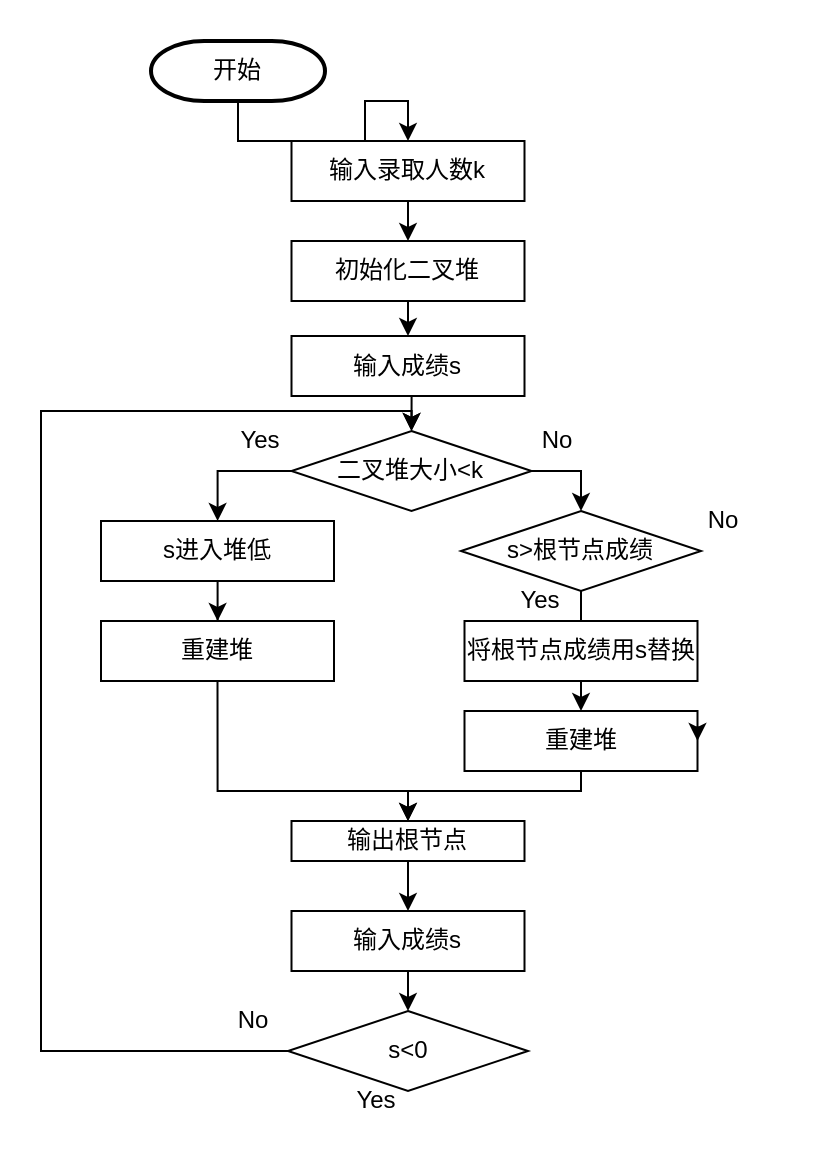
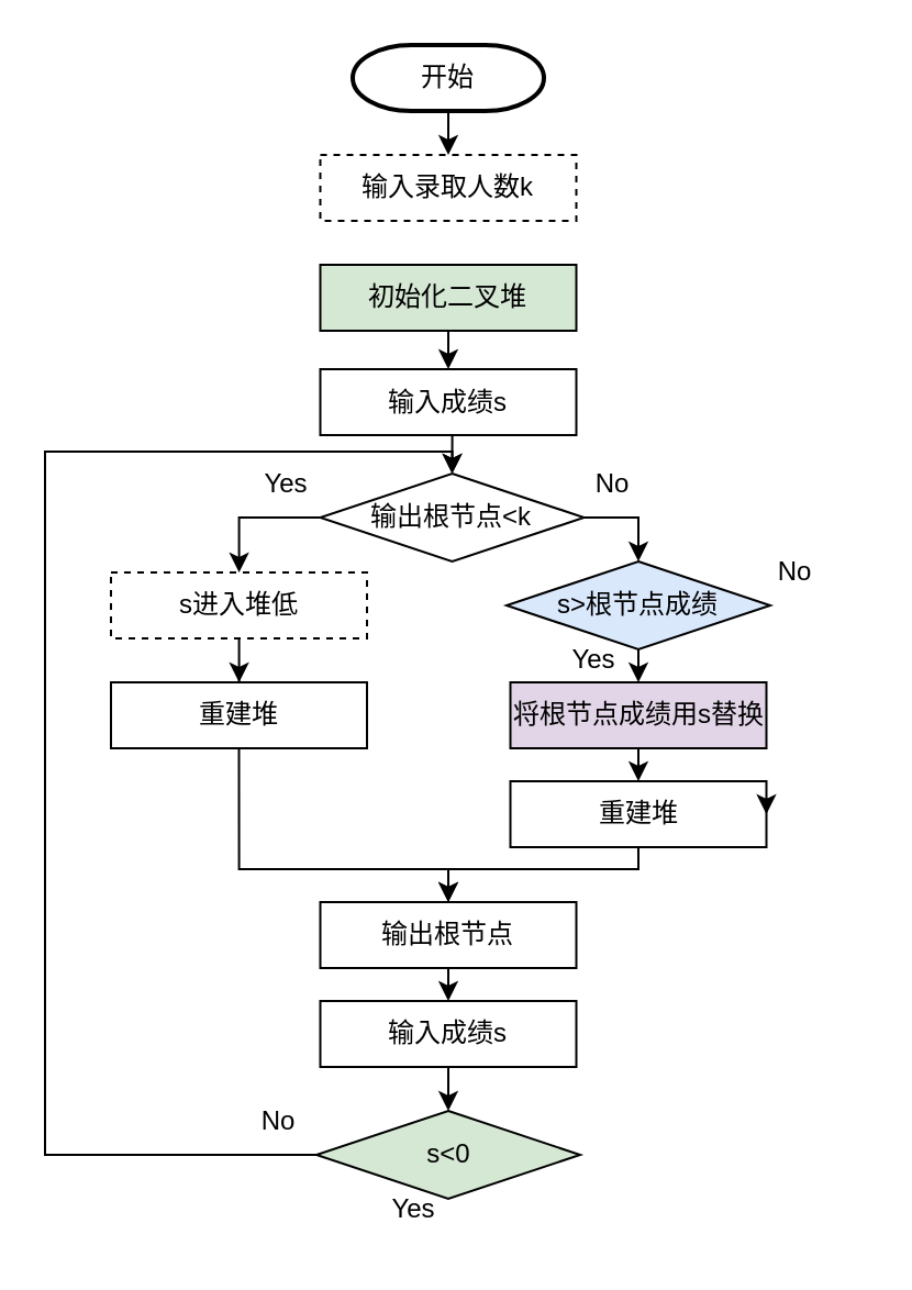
  <mxCell id="0" />
  <mxCell id="1" parent="0" />
  <mxCell id="2" style="edgeStyle=orthogonalEdgeStyle;rounded=0;orthogonalLoop=1;jettySize=auto;html=1;exitX=0;exitY=0.5;exitDx=0;exitDy=0;entryX=0.5;entryY=0;entryDx=0;entryDy=0;" edge="1" parent="1" source="3" target="15"><mxGeometry relative="1" as="geometry"><Array as="points"><mxPoint x="20" y="525" /><mxPoint x="20" y="205" /><mxPoint x="205" y="205" /></Array></mxGeometry></mxCell>
- <mxCell id="3" value="s&amp;lt;0" style="rhombus;whiteSpace=wrap;html=1;" parent="1" vertex="1"><mxGeometry x="143.5" y="505" width="120" height="40" as="geometry" /></mxCell>
+ <mxCell id="3" value="s&amp;lt;0" style="rhombus;whiteSpace=wrap;html=1;fillColor=#d5e8d4;" parent="1" vertex="1"><mxGeometry x="143.5" y="505" width="120" height="40" as="geometry" /></mxCell>
  <mxCell id="4" value="No" style="text;html=1;strokeColor=none;fillColor=none;align=center;verticalAlign=middle;whiteSpace=wrap;rounded=0;" parent="1" vertex="1"><mxGeometry x="247" y="205" width="63" height="30" as="geometry" /></mxCell>
  <mxCell id="5" value="Yes" style="text;html=1;strokeColor=none;fillColor=none;align=center;verticalAlign=middle;whiteSpace=wrap;rounded=0;" parent="1" vertex="1"><mxGeometry x="100" y="205" width="60" height="30" as="geometry" /></mxCell>
  <mxCell id="6" value="Yes" style="text;html=1;strokeColor=none;fillColor=none;align=center;verticalAlign=middle;whiteSpace=wrap;rounded=0;" parent="1" vertex="1"><mxGeometry x="158.25" y="535" width="60" height="30" as="geometry" /></mxCell>
  <mxCell id="7" style="edgeStyle=orthogonalEdgeStyle;rounded=0;orthogonalLoop=1;jettySize=auto;html=1;exitX=0.5;exitY=1;exitDx=0;exitDy=0;exitPerimeter=0;entryX=0.5;entryY=0;entryDx=0;entryDy=0;" edge="1" parent="1" source="8" target="10"><mxGeometry relative="1" as="geometry" /></mxCell>
- <mxCell id="8" value="开始" style="strokeWidth=2;html=1;shape=mxgraph.flowchart.terminator;whiteSpace=wrap;" vertex="1" parent="1"><mxGeometry x="75" y="20" width="87" height="30" as="geometry" /></mxCell>
- <mxCell id="9" style="edgeStyle=orthogonalEdgeStyle;rounded=0;orthogonalLoop=1;jettySize=auto;html=1;exitX=0.5;exitY=1;exitDx=0;exitDy=0;entryX=0.5;entryY=0;entryDx=0;entryDy=0;" edge="1" parent="1" source="10" target="12"><mxGeometry relative="1" as="geometry" /></mxCell>
- <mxCell id="10" value="输入录取人数k" style="rounded=0;whiteSpace=wrap;html=1;" vertex="1" parent="1"><mxGeometry x="145.25" y="70" width="116.5" height="30" as="geometry" /></mxCell>
+ <mxCell id="8" value="开始" style="strokeWidth=2;html=1;shape=mxgraph.flowchart.terminator;whiteSpace=wrap;" vertex="1" parent="1"><mxGeometry x="160" y="20" width="87" height="30" as="geometry" /></mxCell>
+ <mxCell id="10" value="输入录取人数k" style="rounded=0;whiteSpace=wrap;html=1;dashed=1;" vertex="1" parent="1"><mxGeometry x="145.25" y="70" width="116.5" height="30" as="geometry" /></mxCell>
  <mxCell id="11" style="edgeStyle=orthogonalEdgeStyle;rounded=0;orthogonalLoop=1;jettySize=auto;html=1;exitX=0.5;exitY=1;exitDx=0;exitDy=0;entryX=0.5;entryY=0;entryDx=0;entryDy=0;" edge="1" parent="1" source="12" target="19"><mxGeometry relative="1" as="geometry" /></mxCell>
- <mxCell id="12" value="初始化二叉堆" style="rounded=0;whiteSpace=wrap;html=1;" vertex="1" parent="1"><mxGeometry x="145.25" y="120" width="116.5" height="30" as="geometry" /></mxCell>
+ <mxCell id="12" value="初始化二叉堆" style="rounded=0;whiteSpace=wrap;html=1;fillColor=#d5e8d4;" vertex="1" parent="1"><mxGeometry x="145.25" y="120" width="116.5" height="30" as="geometry" /></mxCell>
  <mxCell id="13" style="edgeStyle=orthogonalEdgeStyle;rounded=0;orthogonalLoop=1;jettySize=auto;html=1;exitX=0;exitY=0.5;exitDx=0;exitDy=0;" edge="1" parent="1" source="15" target="17"><mxGeometry relative="1" as="geometry" /></mxCell>
  <mxCell id="14" style="edgeStyle=orthogonalEdgeStyle;rounded=0;orthogonalLoop=1;jettySize=auto;html=1;exitX=1;exitY=0.5;exitDx=0;exitDy=0;entryX=0.5;entryY=0;entryDx=0;entryDy=0;" edge="1" parent="1" source="15" target="23"><mxGeometry relative="1" as="geometry" /></mxCell>
- <mxCell id="15" value="二叉堆大小&amp;lt;k" style="rhombus;whiteSpace=wrap;html=1;" vertex="1" parent="1"><mxGeometry x="145.25" y="215" width="120" height="40" as="geometry" /></mxCell>
+ <mxCell id="15" value="输出根节点&amp;lt;k" style="rhombus;whiteSpace=wrap;html=1;" vertex="1" parent="1"><mxGeometry x="145.25" y="215" width="120" height="40" as="geometry" /></mxCell>
  <mxCell id="16" value="" style="edgeStyle=orthogonalEdgeStyle;rounded=0;orthogonalLoop=1;jettySize=auto;html=1;" edge="1" parent="1" source="17" target="21"><mxGeometry relative="1" as="geometry" /></mxCell>
- <mxCell id="17" value="s进入堆低" style="rounded=0;whiteSpace=wrap;html=1;" vertex="1" parent="1"><mxGeometry x="50" y="260" width="116.5" height="30" as="geometry" /></mxCell>
+ <mxCell id="17" value="s进入堆低" style="rounded=0;whiteSpace=wrap;html=1;dashed=1;" vertex="1" parent="1"><mxGeometry x="50" y="260" width="116.5" height="30" as="geometry" /></mxCell>
  <mxCell id="18" style="edgeStyle=orthogonalEdgeStyle;rounded=0;orthogonalLoop=1;jettySize=auto;html=1;exitX=0.5;exitY=1;exitDx=0;exitDy=0;entryX=0.5;entryY=0;entryDx=0;entryDy=0;" edge="1" parent="1" source="19" target="15"><mxGeometry relative="1" as="geometry" /></mxCell>
  <mxCell id="19" value="输入成绩s" style="rounded=0;whiteSpace=wrap;html=1;" vertex="1" parent="1"><mxGeometry x="145.25" y="167.5" width="116.5" height="30" as="geometry" /></mxCell>
  <mxCell id="20" style="edgeStyle=orthogonalEdgeStyle;rounded=0;orthogonalLoop=1;jettySize=auto;html=1;exitX=0.5;exitY=1;exitDx=0;exitDy=0;entryX=0.5;entryY=0;entryDx=0;entryDy=0;" edge="1" parent="1" source="21" target="29"><mxGeometry relative="1" as="geometry"><Array as="points"><mxPoint x="108" y="395" /><mxPoint x="204" y="395" /></Array></mxGeometry></mxCell>
  <mxCell id="21" value="重建堆" style="rounded=0;whiteSpace=wrap;html=1;" vertex="1" parent="1"><mxGeometry x="50" y="310" width="116.5" height="30" as="geometry" /></mxCell>
- <mxCell id="22" style="edgeStyle=orthogonalEdgeStyle;rounded=0;orthogonalLoop=1;jettySize=auto;html=1;exitX=0.5;exitY=1;exitDx=0;exitDy=0;entryX=0.5;entryY=0;entryDx=0;entryDy=0;endArrow=none;" edge="1" parent="1" source="23" target="25"><mxGeometry relative="1" as="geometry" /></mxCell>
- <mxCell id="23" value="s&amp;gt;根节点成绩" style="rhombus;whiteSpace=wrap;html=1;" vertex="1" parent="1"><mxGeometry x="230" y="255" width="120" height="40" as="geometry" /></mxCell>
+ <mxCell id="22" style="edgeStyle=orthogonalEdgeStyle;rounded=0;orthogonalLoop=1;jettySize=auto;html=1;exitX=0.5;exitY=1;exitDx=0;exitDy=0;entryX=0.5;entryY=0;entryDx=0;entryDy=0;" edge="1" parent="1" source="23" target="25"><mxGeometry relative="1" as="geometry" /></mxCell>
+ <mxCell id="23" value="s&amp;gt;根节点成绩" style="rhombus;whiteSpace=wrap;html=1;fillColor=#dae8fc;" vertex="1" parent="1"><mxGeometry x="230" y="255" width="120" height="40" as="geometry" /></mxCell>
  <mxCell id="24" style="edgeStyle=orthogonalEdgeStyle;rounded=0;orthogonalLoop=1;jettySize=auto;html=1;exitX=0.5;exitY=1;exitDx=0;exitDy=0;entryX=0.5;entryY=0;entryDx=0;entryDy=0;" edge="1" parent="1" source="25" target="27"><mxGeometry relative="1" as="geometry" /></mxCell>
- <mxCell id="25" value="将根节点成绩用s替换" style="rounded=0;whiteSpace=wrap;html=1;" vertex="1" parent="1"><mxGeometry x="231.75" y="310" width="116.5" height="30" as="geometry" /></mxCell>
+ <mxCell id="25" value="将根节点成绩用s替换" style="rounded=0;whiteSpace=wrap;html=1;fillColor=#e1d5e7;" vertex="1" parent="1"><mxGeometry x="231.75" y="310" width="116.5" height="30" as="geometry" /></mxCell>
  <mxCell id="26" style="edgeStyle=orthogonalEdgeStyle;rounded=0;orthogonalLoop=1;jettySize=auto;html=1;exitX=0.5;exitY=1;exitDx=0;exitDy=0;entryX=0.5;entryY=0;entryDx=0;entryDy=0;" edge="1" parent="1" source="27" target="29"><mxGeometry relative="1" as="geometry"><Array as="points"><mxPoint x="290" y="395" /><mxPoint x="204" y="395" /></Array></mxGeometry></mxCell>
  <mxCell id="27" value="重建堆" style="rounded=0;whiteSpace=wrap;html=1;" vertex="1" parent="1"><mxGeometry x="231.75" y="355" width="116.5" height="30" as="geometry" /></mxCell>
  <mxCell id="28" style="edgeStyle=orthogonalEdgeStyle;rounded=0;orthogonalLoop=1;jettySize=auto;html=1;exitX=0.5;exitY=1;exitDx=0;exitDy=0;entryX=0.5;entryY=0;entryDx=0;entryDy=0;" edge="1" parent="1" source="29" target="32"><mxGeometry relative="1" as="geometry" /></mxCell>
- <mxCell id="29" value="输出根节点" style="rounded=0;whiteSpace=wrap;html=1;" vertex="1" parent="1"><mxGeometry x="145.25" y="410" width="116.5" height="20" as="geometry" /></mxCell>
+ <mxCell id="29" value="输出根节点" style="rounded=0;whiteSpace=wrap;html=1;" vertex="1" parent="1"><mxGeometry x="145.25" y="410" width="116.5" height="30" as="geometry" /></mxCell>
  <mxCell id="30" style="edgeStyle=orthogonalEdgeStyle;rounded=0;orthogonalLoop=1;jettySize=auto;html=1;exitX=1;exitY=0.25;exitDx=0;exitDy=0;entryX=1;entryY=0.5;entryDx=0;entryDy=0;" edge="1" parent="1" source="27" target="27"><mxGeometry relative="1" as="geometry" /></mxCell>
  <mxCell id="31" style="edgeStyle=orthogonalEdgeStyle;rounded=0;orthogonalLoop=1;jettySize=auto;html=1;exitX=0.5;exitY=1;exitDx=0;exitDy=0;entryX=0.5;entryY=0;entryDx=0;entryDy=0;" edge="1" parent="1" source="32" target="3"><mxGeometry relative="1" as="geometry" /></mxCell>
  <mxCell id="32" value="输入成绩s" style="rounded=0;whiteSpace=wrap;html=1;" vertex="1" parent="1"><mxGeometry x="145.25" y="455" width="116.5" height="30" as="geometry" /></mxCell>
  <mxCell id="33" value="Yes" style="text;html=1;strokeColor=none;fillColor=none;align=center;verticalAlign=middle;whiteSpace=wrap;rounded=0;" vertex="1" parent="1"><mxGeometry x="240" y="285" width="60" height="30" as="geometry" /></mxCell>
  <mxCell id="34" value="No" style="text;html=1;strokeColor=none;fillColor=none;align=center;verticalAlign=middle;whiteSpace=wrap;rounded=0;" vertex="1" parent="1"><mxGeometry x="330" y="245" width="63" height="30" as="geometry" /></mxCell>
  <mxCell id="35" value="No" style="text;html=1;strokeColor=none;fillColor=none;align=center;verticalAlign=middle;whiteSpace=wrap;rounded=0;" vertex="1" parent="1"><mxGeometry x="95.25" y="495" width="63" height="30" as="geometry" /></mxCell>
